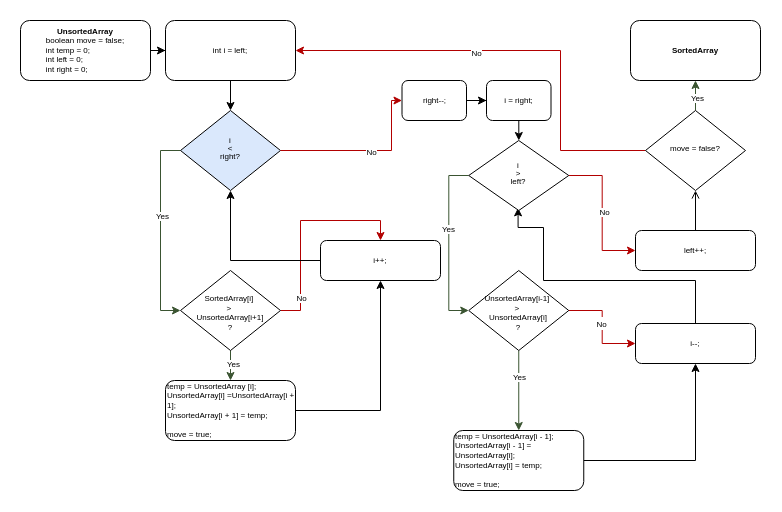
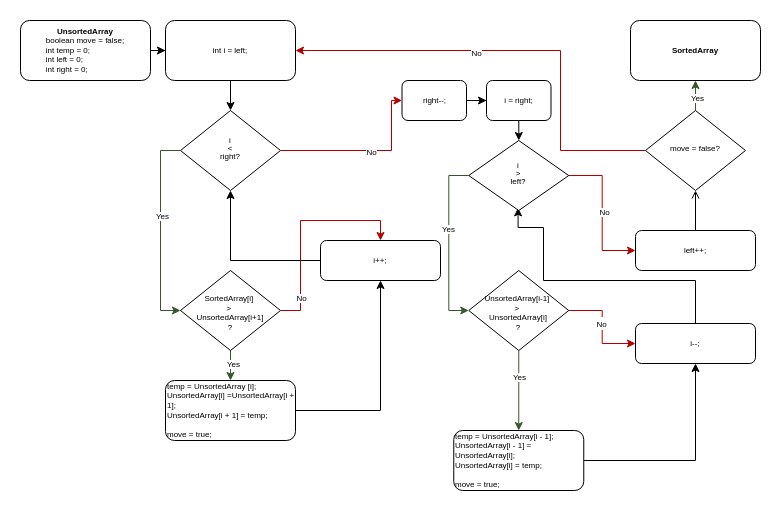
  <mxCell id="0" />
  <mxCell id="1" parent="0" />
  <mxCell id="2" value="" style="edgeStyle=orthogonalEdgeStyle;rounded=0;orthogonalLoop=1;jettySize=auto;html=1;fontSize=8;" edge="1" parent="1" source="3" target="33"><mxGeometry relative="1" as="geometry" /></mxCell>
  <mxCell id="3" value="&lt;b style=&quot;font-size: 8px;&quot;&gt;UnsortedArray&lt;/b&gt;&lt;div style=&quot;font-size: 8px;&quot;&gt;&lt;div style=&quot;text-align: left; font-size: 8px;&quot;&gt;&lt;font style=&quot;font-size: 8px;&quot;&gt;boolean move = false;&lt;/font&gt;&lt;/div&gt;&lt;div style=&quot;text-align: left; font-size: 8px;&quot;&gt;&lt;font style=&quot;font-size: 8px;&quot;&gt;int temp = 0;&lt;/font&gt;&lt;/div&gt;&lt;div style=&quot;text-align: left; font-size: 8px;&quot;&gt;&lt;font style=&quot;font-size: 8px;&quot;&gt;int left = 0;&lt;/font&gt;&lt;/div&gt;&lt;div style=&quot;text-align: left; font-size: 8px;&quot;&gt;&lt;font style=&quot;font-size: 8px;&quot;&gt;int right = 0;&lt;/font&gt;&lt;/div&gt;&lt;/div&gt;" style="rounded=1;whiteSpace=wrap;html=1;fontSize=8;glass=0;strokeWidth=1;shadow=0;" parent="1" vertex="1"><mxGeometry x="20" y="20" width="130" height="60" as="geometry" /></mxCell>
  <mxCell id="4" value="i++;" style="rounded=1;whiteSpace=wrap;html=1;fontSize=8;glass=0;strokeWidth=1;shadow=0;" parent="1" vertex="1"><mxGeometry x="320" y="240" width="120" height="40" as="geometry" /></mxCell>
  <mxCell id="5" value="" style="edgeStyle=orthogonalEdgeStyle;rounded=0;orthogonalLoop=1;jettySize=auto;html=1;fillColor=#6d8764;strokeColor=#3A5431;fontSize=8;" edge="1" parent="1" source="9" target="11"><mxGeometry relative="1" as="geometry" /></mxCell>
  <mxCell id="6" value="Yes" style="edgeLabel;html=1;align=center;verticalAlign=middle;resizable=0;points=[];fontSize=8;" vertex="1" connectable="0" parent="5"><mxGeometry x="0.337" y="2" relative="1" as="geometry"><mxPoint as="offset" /></mxGeometry></mxCell>
  <mxCell id="7" style="edgeStyle=orthogonalEdgeStyle;rounded=0;orthogonalLoop=1;jettySize=auto;html=1;entryX=0.5;entryY=0;entryDx=0;entryDy=0;fillColor=#e51400;strokeColor=#B20000;fontSize=8;" edge="1" parent="1" source="9" target="4"><mxGeometry relative="1" as="geometry" /></mxCell>
  <mxCell id="8" value="No" style="edgeLabel;html=1;align=center;verticalAlign=middle;resizable=0;points=[];fontSize=8;" vertex="1" connectable="0" parent="7"><mxGeometry x="-0.681" relative="1" as="geometry"><mxPoint as="offset" /></mxGeometry></mxCell>
  <mxCell id="9" value="&lt;div style=&quot;font-size: 8px;&quot;&gt;&lt;font style=&quot;font-size: 8px;&quot;&gt;&lt;br style=&quot;font-size: 8px;&quot;&gt;&lt;/font&gt;&lt;/div&gt;&lt;font style=&quot;font-size: 8px;&quot;&gt;SortedArray[i]&amp;nbsp;&lt;/font&gt;&lt;div style=&quot;font-size: 8px;&quot;&gt;&lt;font style=&quot;font-size: 8px;&quot;&gt;&lt;span class=&quot;hljs-operator&quot; style=&quot;font-size: 8px;&quot;&gt;&amp;gt;&lt;/span&gt;&amp;nbsp;&lt;/font&gt;&lt;div style=&quot;font-size: 8px;&quot;&gt;&lt;font style=&quot;font-size: 8px;&quot;&gt;UnsortedArray[i&lt;span class=&quot;hljs-operator&quot; style=&quot;font-size: 8px;&quot;&gt;+&lt;/span&gt;&lt;span class=&quot;hljs-number&quot; style=&quot;font-size: 8px;&quot;&gt;1&lt;/span&gt;]&lt;/font&gt;&lt;/div&gt;&lt;/div&gt;&lt;div style=&quot;font-size: 8px;&quot;&gt;&lt;font style=&quot;font-size: 8px;&quot;&gt;?&lt;/font&gt;&lt;/div&gt;" style="rhombus;whiteSpace=wrap;html=1;shadow=0;fontFamily=Helvetica;fontSize=8;align=center;strokeWidth=1;spacing=6;spacingTop=-4;" parent="1" vertex="1"><mxGeometry x="180" y="270" width="100" height="80" as="geometry" /></mxCell>
  <mxCell id="10" style="edgeStyle=orthogonalEdgeStyle;rounded=0;orthogonalLoop=1;jettySize=auto;html=1;entryX=0.5;entryY=1;entryDx=0;entryDy=0;fontSize=8;" edge="1" parent="1" source="11" target="4"><mxGeometry relative="1" as="geometry" /></mxCell>
  <mxCell id="11" value="&lt;font style=&quot;font-size: 8px;&quot;&gt;temp = UnsortedArray [i];&lt;br style=&quot;font-size: 8px;&quot;&gt;UnsortedArray[i] =UnsortedArray[i + 1];&lt;br style=&quot;font-size: 8px;&quot;&gt;UnsortedArray[i + 1] = temp&lt;span style=&quot;background-color: initial; font-size: 8px;&quot;&gt;;&lt;/span&gt;&lt;/font&gt;&lt;div style=&quot;font-size: 8px;&quot;&gt;&lt;span style=&quot;font-size: 8px;&quot;&gt;&lt;br style=&quot;font-size: 8px;&quot;&gt;&lt;/span&gt;&lt;div style=&quot;font-size: 8px;&quot;&gt;&lt;font style=&quot;font-size: 8px;&quot;&gt;                move = true;   &lt;/font&gt;&lt;/div&gt;&lt;/div&gt;" style="rounded=1;whiteSpace=wrap;html=1;fontSize=8;glass=0;strokeWidth=1;shadow=0;align=left;" parent="1" vertex="1"><mxGeometry x="165" y="380" width="130" height="60" as="geometry" /></mxCell>
  <mxCell id="12" value="" style="edgeStyle=orthogonalEdgeStyle;rounded=0;orthogonalLoop=1;jettySize=auto;html=1;fontSize=8;" edge="1" parent="1" target="16"><mxGeometry relative="1" as="geometry"><mxPoint x="230.029" y="170" as="sourcePoint" /></mxGeometry></mxCell>
  <mxCell id="13" value="&lt;b style=&quot;font-size: 8px;&quot;&gt;SortedArray&lt;/b&gt;" style="rounded=1;whiteSpace=wrap;html=1;fontSize=8;glass=0;strokeWidth=1;shadow=0;" vertex="1" parent="1"><mxGeometry x="630" y="20" width="130" height="60" as="geometry" /></mxCell>
  <mxCell id="14" style="edgeStyle=orthogonalEdgeStyle;rounded=0;orthogonalLoop=1;jettySize=auto;html=1;exitX=0;exitY=0.5;exitDx=0;exitDy=0;entryX=0;entryY=0.5;entryDx=0;entryDy=0;fillColor=#6d8764;strokeColor=#3A5431;fontSize=8;" edge="1" parent="1" source="16" target="9"><mxGeometry relative="1" as="geometry" /></mxCell>
  <mxCell id="15" value="Yes" style="edgeLabel;html=1;align=center;verticalAlign=middle;resizable=0;points=[];fontSize=8;" vertex="1" connectable="0" parent="14"><mxGeometry x="-0.146" y="1" relative="1" as="geometry"><mxPoint as="offset" /></mxGeometry></mxCell>
- <mxCell id="16" value="&lt;div style=&quot;line-height: 100%; font-size: 8px;&quot;&gt;&lt;div style=&quot;line-height: 100%; font-size: 8px;&quot;&gt;i&lt;/div&gt;&lt;div style=&quot;line-height: 100%; font-size: 8px;&quot;&gt;&amp;nbsp;&amp;lt;&amp;nbsp;&lt;/div&gt;&lt;div style=&quot;text-align: left; line-height: 100%; font-size: 8px;&quot;&gt;&lt;span style=&quot;background-color: initial; font-size: 8px;&quot;&gt;right?&lt;/span&gt;&lt;/div&gt;&lt;/div&gt;" style="rhombus;whiteSpace=wrap;html=1;shadow=0;fontFamily=Helvetica;fontSize=8;align=center;strokeWidth=1;spacing=6;spacingTop=-4;fillColor=#dae8fc;" vertex="1" parent="1"><mxGeometry x="180" y="110" width="100" height="80" as="geometry" /></mxCell>
+ <mxCell id="16" value="&lt;div style=&quot;line-height: 100%; font-size: 8px;&quot;&gt;&lt;div style=&quot;line-height: 100%; font-size: 8px;&quot;&gt;i&lt;/div&gt;&lt;div style=&quot;line-height: 100%; font-size: 8px;&quot;&gt;&amp;nbsp;&amp;lt;&amp;nbsp;&lt;/div&gt;&lt;div style=&quot;text-align: left; line-height: 100%; font-size: 8px;&quot;&gt;&lt;span style=&quot;background-color: initial; font-size: 8px;&quot;&gt;right?&lt;/span&gt;&lt;/div&gt;&lt;/div&gt;" style="rhombus;whiteSpace=wrap;html=1;shadow=0;fontFamily=Helvetica;fontSize=8;align=center;strokeWidth=1;spacing=6;spacingTop=-4;" vertex="1" parent="1"><mxGeometry x="180" y="110" width="100" height="80" as="geometry" /></mxCell>
  <mxCell id="17" value="" style="edgeStyle=orthogonalEdgeStyle;rounded=0;orthogonalLoop=1;jettySize=auto;html=1;fillColor=#6d8764;strokeColor=#3A5431;fontSize=8;" edge="1" parent="1" source="21" target="23"><mxGeometry relative="1" as="geometry" /></mxCell>
  <mxCell id="18" value="Yes" style="edgeLabel;html=1;align=center;verticalAlign=middle;resizable=0;points=[];fontSize=8;" vertex="1" connectable="0" parent="17"><mxGeometry x="-0.691" relative="1" as="geometry"><mxPoint y="14" as="offset" /></mxGeometry></mxCell>
  <mxCell id="19" style="edgeStyle=orthogonalEdgeStyle;rounded=0;orthogonalLoop=1;jettySize=auto;html=1;entryX=0;entryY=0.5;entryDx=0;entryDy=0;fillColor=#e51400;strokeColor=#B20000;" edge="1" parent="1" source="21" target="25"><mxGeometry relative="1" as="geometry" /></mxCell>
  <mxCell id="20" value="&lt;font style=&quot;font-size: 8px;&quot;&gt;No&lt;/font&gt;" style="edgeLabel;html=1;align=center;verticalAlign=middle;resizable=0;points=[];" vertex="1" connectable="0" parent="19"><mxGeometry x="-0.084" y="-1" relative="1" as="geometry"><mxPoint as="offset" /></mxGeometry></mxCell>
  <mxCell id="21" value="&lt;div style=&quot;font-size: 8px;&quot;&gt;&lt;font style=&quot;font-size: 8px;&quot;&gt;&lt;br style=&quot;font-size: 8px;&quot;&gt;&lt;/font&gt;&lt;/div&gt;&lt;font style=&quot;font-size: 8px;&quot;&gt;UnsortedArray[i-1]&amp;nbsp;&lt;/font&gt;&lt;div style=&quot;font-size: 8px;&quot;&gt;&lt;font style=&quot;font-size: 8px;&quot;&gt;&lt;span class=&quot;hljs-operator&quot; style=&quot;font-size: 8px;&quot;&gt;&amp;gt;&lt;/span&gt;&amp;nbsp;&lt;/font&gt;&lt;div style=&quot;font-size: 8px;&quot;&gt;&lt;font style=&quot;font-size: 8px;&quot;&gt;UnsortedArray[i]&lt;br style=&quot;font-size: 8px;&quot;&gt;?&lt;/font&gt;&lt;/div&gt;&lt;/div&gt;" style="rhombus;whiteSpace=wrap;html=1;shadow=0;fontFamily=Helvetica;fontSize=8;align=center;strokeWidth=1;spacing=6;spacingTop=-4;" vertex="1" parent="1"><mxGeometry x="468.25" y="270" width="100" height="80" as="geometry" /></mxCell>
  <mxCell id="22" style="edgeStyle=orthogonalEdgeStyle;rounded=0;orthogonalLoop=1;jettySize=auto;html=1;fontSize=8;" edge="1" parent="1" source="23" target="25"><mxGeometry relative="1" as="geometry" /></mxCell>
  <mxCell id="23" value="&lt;font style=&quot;font-size: 8px;&quot;&gt;temp = UnsortedArray&lt;span class=&quot;hljs-selector-attr&quot; style=&quot;font-size: 8px;&quot;&gt;[i - 1]&lt;/span&gt;;&lt;br style=&quot;font-size: 8px;&quot;&gt;UnsortedArray&lt;span class=&quot;hljs-selector-attr&quot; style=&quot;font-size: 8px;&quot;&gt;[i - 1]&lt;/span&gt; = UnsortedArray&lt;span class=&quot;hljs-selector-attr&quot; style=&quot;font-size: 8px;&quot;&gt;[i]&lt;/span&gt;;&lt;br style=&quot;font-size: 8px;&quot;&gt;UnsortedArray&lt;span class=&quot;hljs-selector-attr&quot; style=&quot;font-size: 8px;&quot;&gt;[i]&lt;/span&gt; = temp;&lt;/font&gt;&lt;div style=&quot;font-size: 8px;&quot;&gt;&lt;font style=&quot;font-size: 8px;&quot;&gt;&lt;br style=&quot;font-size: 8px;&quot;&gt;move = true;&lt;/font&gt;&lt;/div&gt;" style="rounded=1;whiteSpace=wrap;html=1;fontSize=8;glass=0;strokeWidth=1;shadow=0;align=left;" vertex="1" parent="1"><mxGeometry x="453.25" y="430" width="130" height="60" as="geometry" /></mxCell>
  <mxCell id="24" style="edgeStyle=orthogonalEdgeStyle;rounded=0;orthogonalLoop=1;jettySize=auto;html=1;entryX=0.493;entryY=0.962;entryDx=0;entryDy=0;entryPerimeter=0;" edge="1" parent="1" source="25" target="40"><mxGeometry relative="1" as="geometry"><Array as="points"><mxPoint x="695" y="280" /><mxPoint x="543" y="280" /><mxPoint x="543" y="227" /></Array></mxGeometry></mxCell>
  <mxCell id="25" value="i--;" style="rounded=1;whiteSpace=wrap;html=1;fontSize=8;glass=0;strokeWidth=1;shadow=0;" vertex="1" parent="1"><mxGeometry x="635" y="323" width="120" height="40" as="geometry" /></mxCell>
  <mxCell id="26" value="" style="edgeStyle=orthogonalEdgeStyle;rounded=0;orthogonalLoop=1;jettySize=auto;html=1;fontSize=8;fillColor=#6d8764;strokeColor=#3A5431;" edge="1" parent="1" source="30" target="13"><mxGeometry relative="1" as="geometry" /></mxCell>
  <mxCell id="27" value="&lt;font style=&quot;font-size: 8px;&quot;&gt;Yes&lt;/font&gt;" style="edgeLabel;html=1;align=center;verticalAlign=middle;resizable=0;points=[];fontSize=8;" vertex="1" connectable="0" parent="26"><mxGeometry x="0.314" y="-1" relative="1" as="geometry"><mxPoint as="offset" /></mxGeometry></mxCell>
  <mxCell id="28" style="edgeStyle=orthogonalEdgeStyle;rounded=0;orthogonalLoop=1;jettySize=auto;html=1;entryX=1;entryY=0.5;entryDx=0;entryDy=0;fillColor=#e51400;strokeColor=#B20000;" edge="1" parent="1" source="30" target="33"><mxGeometry relative="1" as="geometry"><Array as="points"><mxPoint x="560" y="150" /><mxPoint x="560" y="50" /></Array></mxGeometry></mxCell>
  <mxCell id="29" value="&lt;font style=&quot;font-size: 8px;&quot;&gt;No&lt;/font&gt;" style="edgeLabel;html=1;align=center;verticalAlign=middle;resizable=0;points=[];" vertex="1" connectable="0" parent="28"><mxGeometry x="0.201" y="1" relative="1" as="geometry"><mxPoint as="offset" /></mxGeometry></mxCell>
  <mxCell id="30" value="&lt;div style=&quot;line-height: 100%; font-size: 8px;&quot;&gt;&lt;div style=&quot;font-size: 8px; line-height: 100%;&quot;&gt;move = false?&lt;br style=&quot;font-size: 8px;&quot;&gt;&lt;/div&gt;&lt;/div&gt;" style="rhombus;whiteSpace=wrap;html=1;shadow=0;fontFamily=Helvetica;fontSize=8;align=center;strokeWidth=1;spacing=6;spacingTop=-4;" vertex="1" parent="1"><mxGeometry x="645" y="110" width="100" height="80" as="geometry" /></mxCell>
  <mxCell id="31" style="edgeStyle=orthogonalEdgeStyle;rounded=0;orthogonalLoop=1;jettySize=auto;html=1;entryX=0.5;entryY=1;entryDx=0;entryDy=0;fontSize=8;" edge="1" parent="1" source="4" target="16"><mxGeometry relative="1" as="geometry" /></mxCell>
  <mxCell id="32" value="" style="edgeStyle=orthogonalEdgeStyle;rounded=0;orthogonalLoop=1;jettySize=auto;html=1;fontSize=8;" edge="1" parent="1" source="33" target="16"><mxGeometry relative="1" as="geometry" /></mxCell>
  <mxCell id="33" value="&lt;div style=&quot;font-size: 8px;&quot;&gt;&lt;div style=&quot;text-align: left; font-size: 8px;&quot;&gt;&lt;font style=&quot;font-size: 8px;&quot;&gt;int i = left;&lt;/font&gt;&lt;/div&gt;&lt;/div&gt;" style="rounded=1;whiteSpace=wrap;html=1;fontSize=8;glass=0;strokeWidth=1;shadow=0;" vertex="1" parent="1"><mxGeometry x="165" y="20" width="130" height="60" as="geometry" /></mxCell>
  <mxCell id="34" style="edgeStyle=orthogonalEdgeStyle;rounded=0;orthogonalLoop=1;jettySize=auto;html=1;fillColor=#e51400;strokeColor=#B20000;fontSize=8;entryX=0;entryY=0.5;entryDx=0;entryDy=0;" edge="1" parent="1" source="16" target="46"><mxGeometry relative="1" as="geometry"><mxPoint x="390.5" y="100" as="targetPoint" /><Array as="points"><mxPoint x="391" y="150" /><mxPoint x="391" y="100" /></Array></mxGeometry></mxCell>
  <mxCell id="35" value="No" style="edgeLabel;html=1;align=center;verticalAlign=middle;resizable=0;points=[];fontSize=8;" vertex="1" connectable="0" parent="34"><mxGeometry x="0.051" y="-1" relative="1" as="geometry"><mxPoint as="offset" /></mxGeometry></mxCell>
  <mxCell id="36" style="edgeStyle=orthogonalEdgeStyle;rounded=0;orthogonalLoop=1;jettySize=auto;html=1;entryX=0;entryY=0.5;entryDx=0;entryDy=0;fillColor=#e51400;strokeColor=#B20000;" edge="1" parent="1" source="40" target="42"><mxGeometry relative="1" as="geometry" /></mxCell>
  <mxCell id="37" value="No" style="edgeLabel;html=1;align=center;verticalAlign=middle;resizable=0;points=[];fontSize=8;" vertex="1" connectable="0" parent="36"><mxGeometry x="-0.018" y="2" relative="1" as="geometry"><mxPoint as="offset" /></mxGeometry></mxCell>
  <mxCell id="38" style="edgeStyle=orthogonalEdgeStyle;rounded=0;orthogonalLoop=1;jettySize=auto;html=1;entryX=0;entryY=0.5;entryDx=0;entryDy=0;exitX=0;exitY=0.5;exitDx=0;exitDy=0;fillColor=#6d8764;strokeColor=#3A5431;" edge="1" parent="1" source="40" target="21"><mxGeometry relative="1" as="geometry" /></mxCell>
  <mxCell id="39" value="Yes" style="edgeLabel;html=1;align=center;verticalAlign=middle;resizable=0;points=[];fontSize=8;" vertex="1" connectable="0" parent="38"><mxGeometry x="-0.163" y="-1" relative="1" as="geometry"><mxPoint as="offset" /></mxGeometry></mxCell>
  <mxCell id="40" value="&lt;div style=&quot;line-height: 100%; font-size: 8px;&quot;&gt;&lt;div style=&quot;line-height: 100%; font-size: 8px;&quot;&gt;i&lt;/div&gt;&lt;div style=&quot;line-height: 100%; font-size: 8px;&quot;&gt;&amp;nbsp;&amp;gt;&amp;nbsp;&lt;/div&gt;&lt;div style=&quot;text-align: left; line-height: 100%; font-size: 8px;&quot;&gt;&lt;span style=&quot;background-color: initial; font-size: 8px;&quot;&gt;left?&lt;/span&gt;&lt;/div&gt;&lt;/div&gt;" style="rhombus;whiteSpace=wrap;html=1;shadow=0;fontFamily=Helvetica;fontSize=8;align=center;strokeWidth=1;spacing=6;spacingTop=-4;" vertex="1" parent="1"><mxGeometry x="468.25" y="140" width="100" height="70" as="geometry" /></mxCell>
  <mxCell id="41" value="" style="edgeStyle=orthogonalEdgeStyle;rounded=0;orthogonalLoop=1;jettySize=auto;html=1;endArrow=open;" edge="1" parent="1" source="42" target="30"><mxGeometry relative="1" as="geometry" /></mxCell>
  <mxCell id="42" value="left++;" style="rounded=1;whiteSpace=wrap;html=1;fontSize=8;glass=0;strokeWidth=1;shadow=0;" vertex="1" parent="1"><mxGeometry x="635" y="230" width="120" height="40" as="geometry" /></mxCell>
  <mxCell id="43" value="" style="edgeStyle=orthogonalEdgeStyle;rounded=0;orthogonalLoop=1;jettySize=auto;html=1;" edge="1" parent="1" source="44" target="40"><mxGeometry relative="1" as="geometry" /></mxCell>
  <mxCell id="44" value="&lt;div style=&quot;font-size: 8px;&quot;&gt;&lt;div style=&quot;font-size: 8px;&quot;&gt;i = right;&lt;/div&gt;&lt;/div&gt;" style="rounded=1;whiteSpace=wrap;html=1;fontSize=8;glass=0;strokeWidth=1;shadow=0;align=center;" vertex="1" parent="1"><mxGeometry x="486" y="80" width="64.5" height="40" as="geometry" /></mxCell>
  <mxCell id="45" value="" style="edgeStyle=orthogonalEdgeStyle;rounded=0;orthogonalLoop=1;jettySize=auto;html=1;" edge="1" parent="1" source="46" target="44"><mxGeometry relative="1" as="geometry" /></mxCell>
  <mxCell id="46" value="&lt;div style=&quot;font-size: 8px;&quot;&gt;&lt;div style=&quot;font-size: 8px;&quot;&gt;&lt;span style=&quot;&quot;&gt;right--;&lt;/span&gt;&lt;br&gt;&lt;/div&gt;&lt;/div&gt;" style="rounded=1;whiteSpace=wrap;html=1;fontSize=8;glass=0;strokeWidth=1;shadow=0;align=center;" vertex="1" parent="1"><mxGeometry x="401.5" y="80" width="64.5" height="40" as="geometry" /></mxCell>
